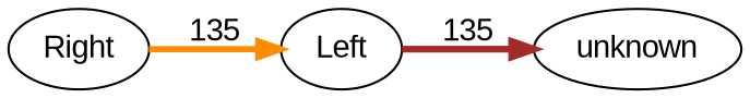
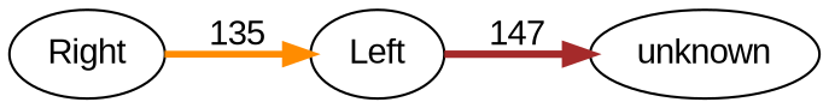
  strict digraph {
    fontname="Liberation Sans"
    rankdir=LR
    node [fontname="Liberation Sans"]
    edge [fontname="Liberation Sans" style=bold]
    Left
    unknown
    Right
-   Left -> unknown [color=brown label=135 penwidth=3.0]
+   Left -> unknown [color=brown label=147 penwidth=3.0]
    Right -> Left [color=darkorange label=135 penwidth=2.7551020408163267]
  }
